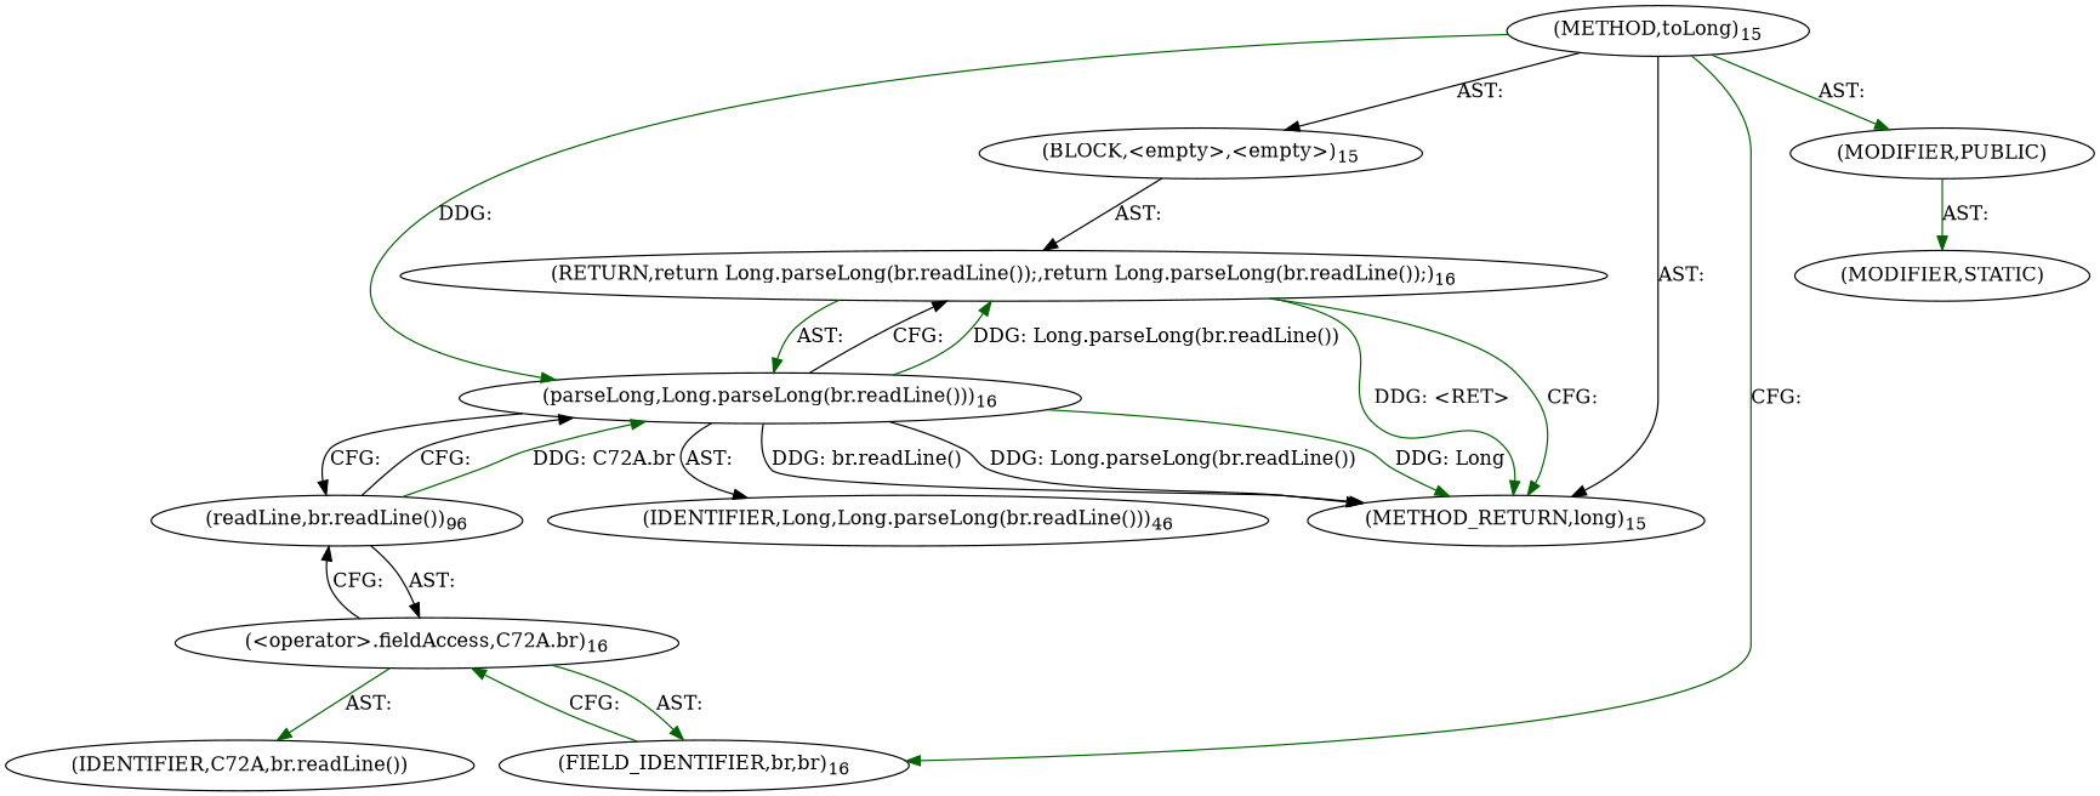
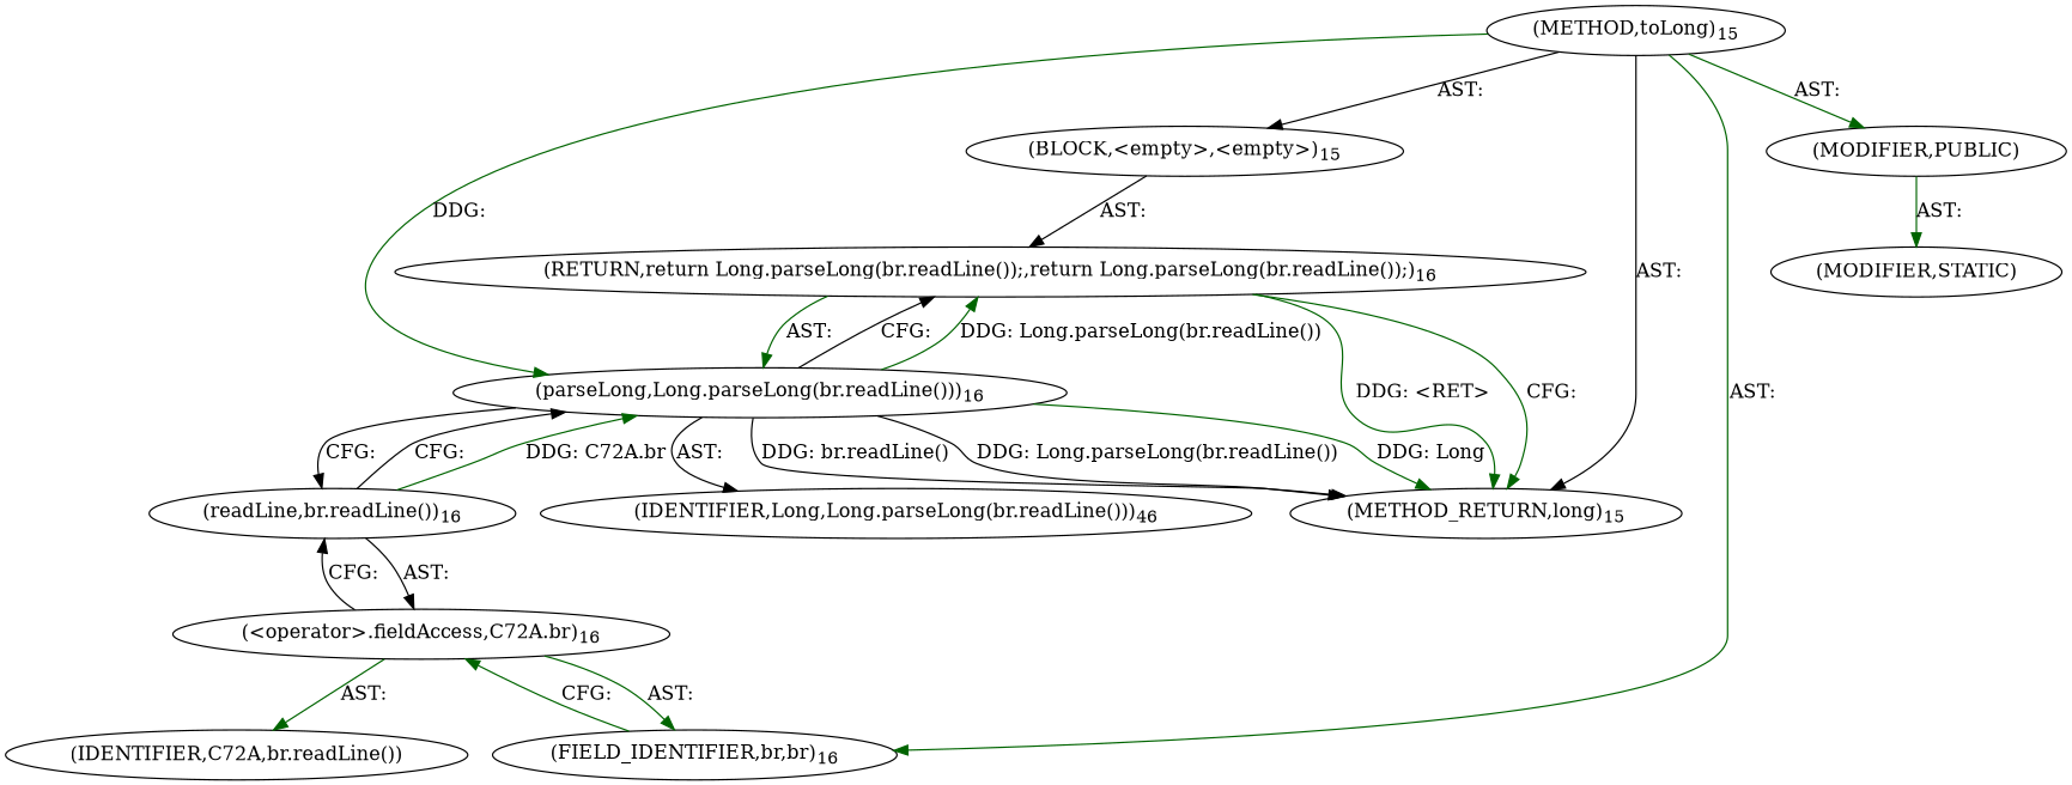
  digraph {
    edge [color=darkgreen]
    n1 [label=<(METHOD,toLong)<SUB>15</SUB>>]
    n2 [label=<(BLOCK,&lt;empty&gt;,&lt;empty&gt;)<SUB>15</SUB>>]
    n3 [label=<(parseLong,Long.parseLong(br.readLine()))<SUB>16</SUB>>]
    n4 [label=<(FIELD_IDENTIFIER,br,br)<SUB>16</SUB>>]
    n5 [label=<(MODIFIER,PUBLIC)>]
    n6 [label=<(METHOD_RETURN,long)<SUB>15</SUB>>]
    n7 [label=<(RETURN,return Long.parseLong(br.readLine());,return Long.parseLong(br.readLine());)<SUB>16</SUB>>]
    n8 [label=<(IDENTIFIER,Long,Long.parseLong(br.readLine()))<SUB>46</SUB>>]
-   n9 [label=<(readLine,br.readLine())<SUB>96</SUB>>]
+   n9 [label=<(readLine,br.readLine())<SUB>16</SUB>>]
    n10 [label=<(&lt;operator&gt;.fieldAccess,C72A.br)<SUB>16</SUB>>]
    n11 [label=<(MODIFIER,STATIC)>]
    n12 [label=<(IDENTIFIER,C72A,br.readLine())>]
    n1 -> n2 [color=black label="AST: "]
    n1 -> n3 [label="DDG: "]
-   n1 -> n4 [label="CFG: "]
+   n1 -> n4 [label="AST: "]
    n1 -> n5 [label="AST: "]
    n1 -> n6 [color=black label="AST: "]
    n2 -> n7 [color=black label="AST: "]
    n3 -> n6 [label="DDG: Long"]
    n3 -> n6 [color=black label="DDG: br.readLine()"]
    n3 -> n6 [color=black label="DDG: Long.parseLong(br.readLine())"]
    n3 -> n7 [color=black label="CFG: "]
    n3 -> n7 [label="DDG: Long.parseLong(br.readLine())"]
    n3 -> n8 [color=black label="AST: "]
    n3 -> n9 [color=black label="CFG: "]
    n4 -> n10 [label="CFG: "]
    n5 -> n11 [label="AST: "]
    n7 -> n3 [label="AST: "]
    n7 -> n6 [label="CFG: "]
    n7 -> n6 [label="DDG: &lt;RET&gt;"]
    n9 -> n3 [color=black label="CFG: "]
    n9 -> n3 [label="DDG: C72A.br"]
    n9 -> n10 [color=black label="AST: "]
    n10 -> n4 [label="AST: "]
    n10 -> n9 [color=black label="CFG: "]
    n10 -> n12 [label="AST: "]
  }
